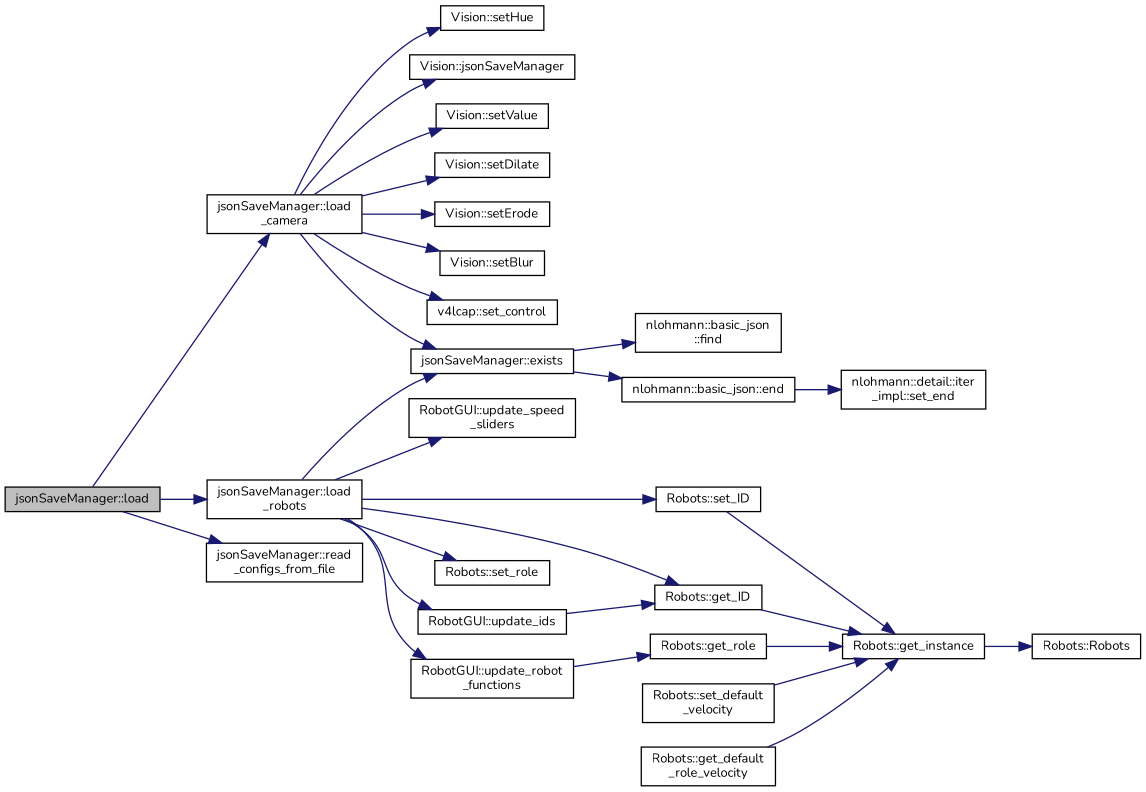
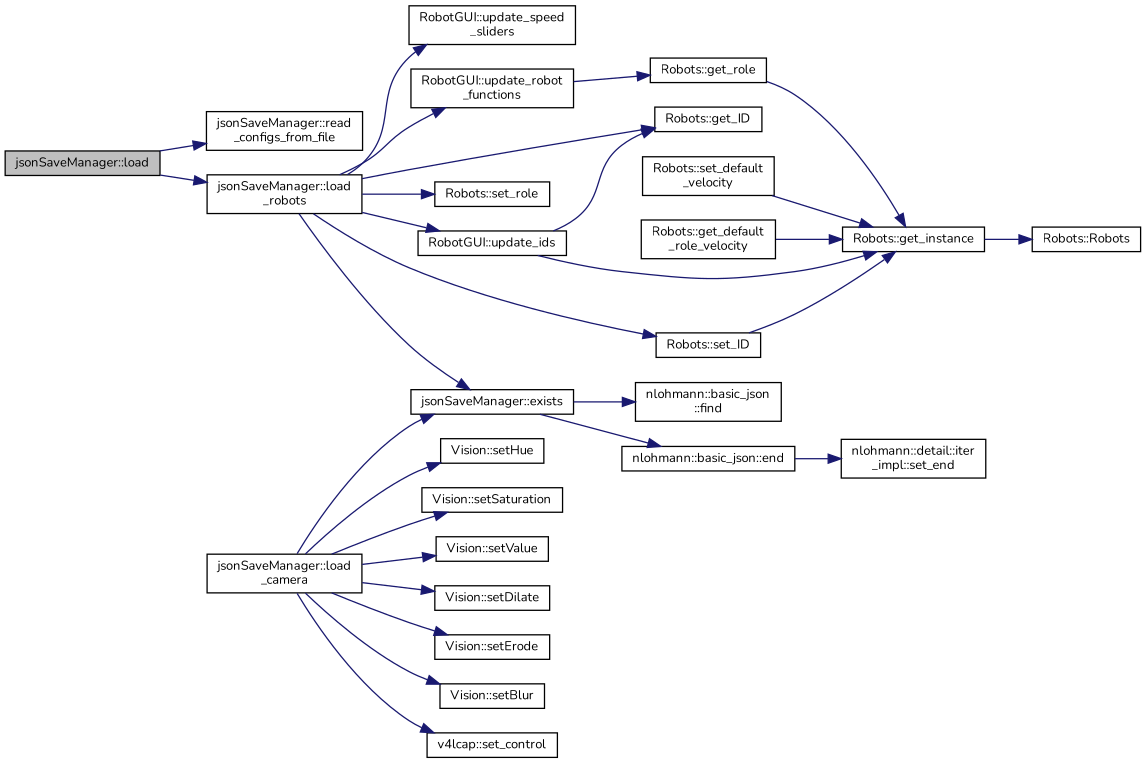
  digraph {
    fontname=Nunito
    rankdir=LR
    node [color=black fillcolor=white fontname=Nunito fontsize=10 shape=record style=filled]
    edge [color=midnightblue fontname=Nunito fontsize=10 labelfontname=Helvetica labelfontsize=10 style=solid]
    n1 [fillcolor=grey75 fontcolor=black height=0.2 label="jsonSaveManager::load" width=0.4]
    n2 [height=0.2 label="jsonSaveManager::load\l_camera" width=0.4]
    n3 [height=0.2 label="jsonSaveManager::load\l_robots" width=0.4]
    n4 [height=0.2 label="jsonSaveManager::read\l_configs_from_file" width=0.4]
    n5 [height=0.2 label="jsonSaveManager::exists" width=0.4]
    n6 [height=0.2 label="Vision::setHue" width=0.4]
-   n7 [height=0.2 label="Vision::jsonSaveManager" width=0.4]
+   n7 [height=0.2 label="Vision::setSaturation" width=0.4]
    n8 [height=0.2 label="Vision::setValue" width=0.4]
    n9 [height=0.2 label="Vision::setDilate" width=0.4]
    n10 [height=0.2 label="Vision::setErode" width=0.4]
    n11 [height=0.2 label="Vision::setBlur" width=0.4]
    n12 [height=0.2 label="v4lcap::set_control" width=0.4]
    n13 [height=0.2 label="Robots::set_ID" width=0.4]
    n14 [height=0.2 label="Robots::set_role" width=0.4]
    n15 [height=0.2 label="RobotGUI::update_ids" width=0.4]
    n16 [height=0.2 label="RobotGUI::update_robot\l_functions" width=0.4]
    n17 [height=0.2 label="RobotGUI::update_speed\l_sliders" width=0.4]
    n18 [height=0.2 label="Robots::get_ID" width=0.4]
    n19 [height=0.2 label="nlohmann::basic_json::end" width=0.4]
    n20 [height=0.2 label="nlohmann::basic_json\l::find" width=0.4]
    n21 [height=0.2 label="nlohmann::detail::iter\l_impl::set_end" width=0.4]
    n22 [height=0.2 label="Robots::get_instance" width=0.4]
    n23 [height=0.2 label="Robots::set_default\l_velocity" width=0.4]
    n24 [height=0.2 label="Robots::get_role" width=0.4]
    n25 [height=0.2 label="Robots::Robots" width=0.4]
    n26 [height=0.2 label="Robots::get_default\l_role_velocity" width=0.4]
-   n1 -> n2
    n1 -> n3
    n1 -> n4
    n2 -> n5
    n2 -> n6
    n2 -> n7
    n2 -> n8
    n2 -> n9
    n2 -> n10
    n2 -> n11
    n2 -> n12
    n3 -> n5
    n3 -> n13
    n3 -> n14
    n3 -> n15
    n3 -> n16
    n3 -> n17
    n3 -> n18
    n5 -> n19
    n5 -> n20
    n13 -> n22
    n15 -> n18
    n16 -> n24
-   n18 -> n22
+   n15 -> n22
    n19 -> n21
    n22 -> n25
    n23 -> n22
    n24 -> n22
    n26 -> n22
  }
